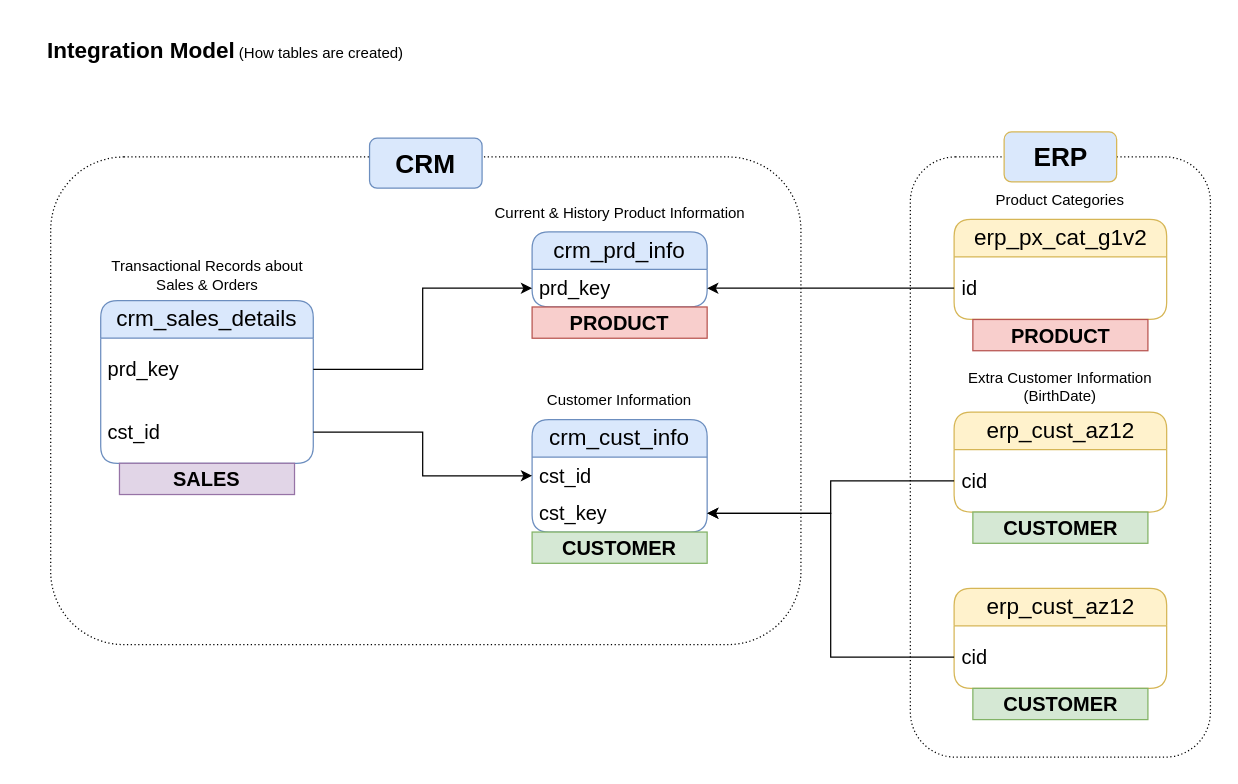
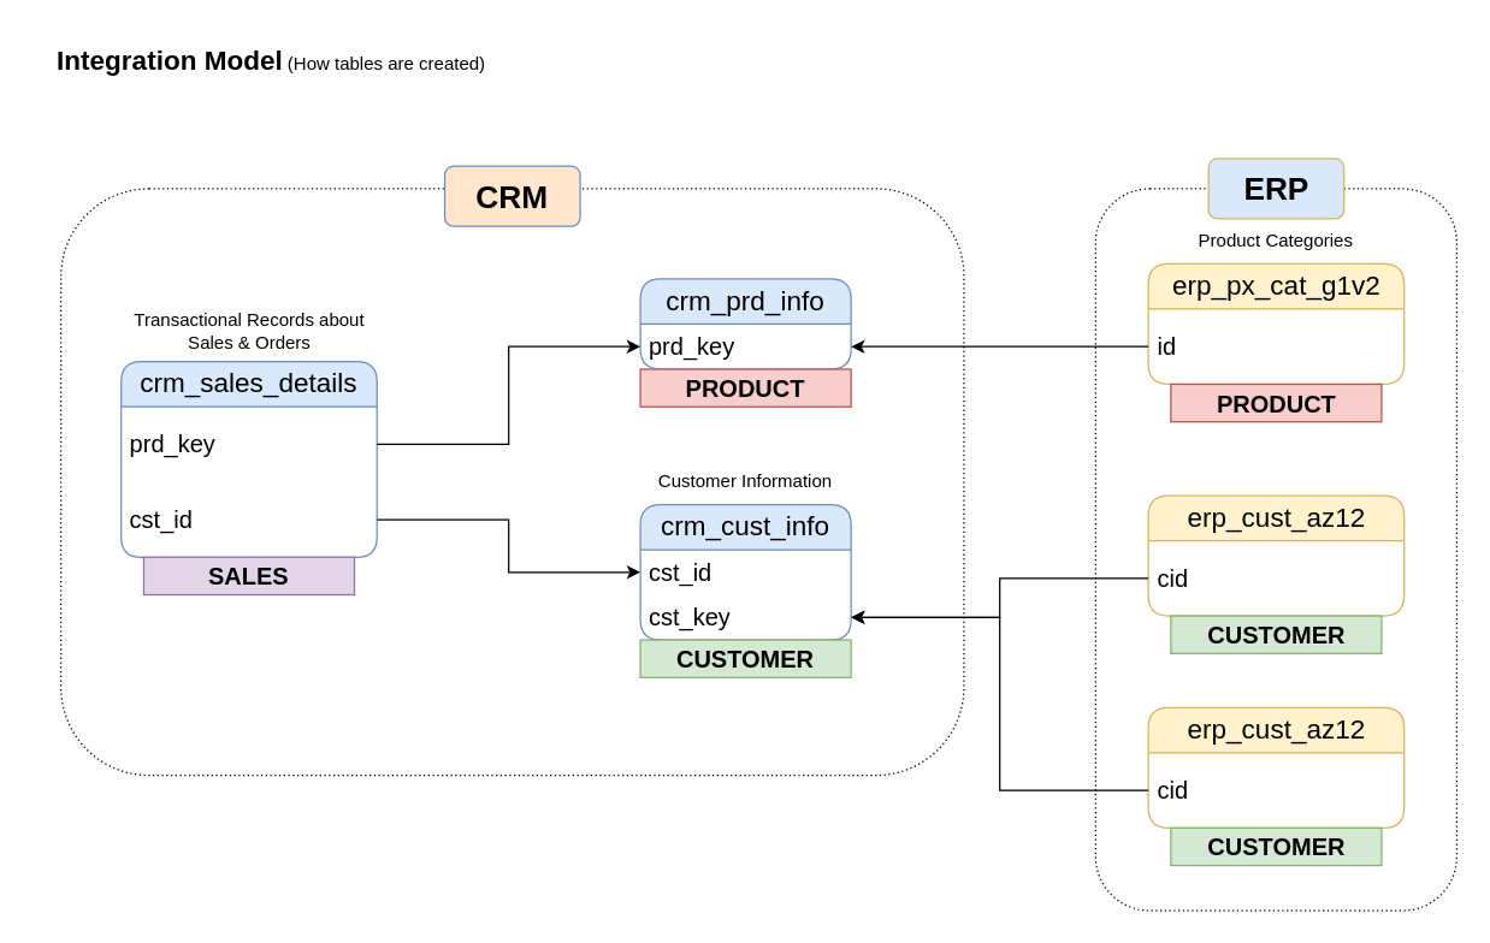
  <mxCell id="0" />
  <mxCell id="1" parent="0" />
  <mxCell id="2" value="erp_cust_az12" style="swimlane;fontStyle=0;childLayout=stackLayout;horizontal=1;startSize=30;horizontalStack=0;resizeParent=1;resizeParentMax=0;resizeLast=0;collapsible=1;marginBottom=0;whiteSpace=wrap;html=1;rounded=1;fillColor=#fff2cc;strokeColor=#d6b656;fontSize=18;" parent="1" vertex="1"><mxGeometry x="762.5" y="470" width="170" height="80" as="geometry" /></mxCell>
  <mxCell id="3" value="cid" style="text;strokeColor=none;fillColor=none;align=left;verticalAlign=middle;spacingLeft=4;spacingRight=4;overflow=hidden;points=[[0,0.5],[1,0.5]];portConstraint=eastwest;rotatable=0;whiteSpace=wrap;html=1;fontSize=16;" parent="2" vertex="1"><mxGeometry y="30" width="170" height="50" as="geometry" /></mxCell>
  <mxCell id="4" value="&lt;b&gt;&lt;font style=&quot;font-size: 18px;&quot;&gt;Integration Model&lt;/font&gt;&lt;/b&gt; (How tables are created)" style="text;html=1;align=center;verticalAlign=middle;whiteSpace=wrap;rounded=0;" parent="1" vertex="1"><mxGeometry x="20" y="20" width="320" height="40" as="geometry" /></mxCell>
  <mxCell id="5" value="crm_cust_info" style="swimlane;fontStyle=0;childLayout=stackLayout;horizontal=1;startSize=30;horizontalStack=0;resizeParent=1;resizeParentMax=0;resizeLast=0;collapsible=1;marginBottom=0;whiteSpace=wrap;html=1;rounded=1;fillColor=#dae8fc;strokeColor=#6c8ebf;fontSize=18;" parent="1" vertex="1"><mxGeometry x="425" y="335" width="140" height="90" as="geometry" /></mxCell>
  <mxCell id="6" value="cst_id" style="text;strokeColor=none;fillColor=none;align=left;verticalAlign=middle;spacingLeft=4;spacingRight=4;overflow=hidden;points=[[0,0.5],[1,0.5]];portConstraint=eastwest;rotatable=0;whiteSpace=wrap;html=1;fontSize=16;" parent="5" vertex="1"><mxGeometry y="30" width="140" height="30" as="geometry" /></mxCell>
  <mxCell id="7" value="cst_key" style="text;strokeColor=none;fillColor=none;align=left;verticalAlign=middle;spacingLeft=4;spacingRight=4;overflow=hidden;points=[[0,0.5],[1,0.5]];portConstraint=eastwest;rotatable=0;whiteSpace=wrap;html=1;fontSize=16;" parent="5" vertex="1"><mxGeometry y="60" width="140" height="30" as="geometry" /></mxCell>
  <mxCell id="8" value="Customer Information" style="text;html=1;align=center;verticalAlign=middle;whiteSpace=wrap;rounded=0;" parent="1" vertex="1"><mxGeometry x="410" y="305" width="170" height="30" as="geometry" /></mxCell>
  <mxCell id="9" value="crm_prd_info" style="swimlane;fontStyle=0;childLayout=stackLayout;horizontal=1;startSize=30;horizontalStack=0;resizeParent=1;resizeParentMax=0;resizeLast=0;collapsible=1;marginBottom=0;whiteSpace=wrap;html=1;rounded=1;fillColor=#dae8fc;strokeColor=#6c8ebf;fontSize=18;" parent="1" vertex="1"><mxGeometry x="425" y="185" width="140" height="60" as="geometry" /></mxCell>
  <mxCell id="10" value="prd_key" style="text;strokeColor=none;fillColor=none;align=left;verticalAlign=middle;spacingLeft=4;spacingRight=4;overflow=hidden;points=[[0,0.5],[1,0.5]];portConstraint=eastwest;rotatable=0;whiteSpace=wrap;html=1;fontSize=16;" parent="9" vertex="1"><mxGeometry y="30" width="140" height="30" as="geometry" /></mxCell>
- <mxCell id="11" value="Current &amp;amp; History Product Information" style="text;html=1;align=center;verticalAlign=middle;whiteSpace=wrap;rounded=0;" parent="1" vertex="1"><mxGeometry x="387.5" y="155" width="215" height="30" as="geometry" /></mxCell>
  <mxCell id="12" value="crm_sales_details" style="swimlane;fontStyle=0;childLayout=stackLayout;horizontal=1;startSize=30;horizontalStack=0;resizeParent=1;resizeParentMax=0;resizeLast=0;collapsible=1;marginBottom=0;whiteSpace=wrap;html=1;rounded=1;fillColor=#dae8fc;strokeColor=#6c8ebf;fontSize=18;" parent="1" vertex="1"><mxGeometry x="80" y="240" width="170" height="130" as="geometry" /></mxCell>
  <mxCell id="13" value="prd_key" style="text;strokeColor=none;fillColor=none;align=left;verticalAlign=middle;spacingLeft=4;spacingRight=4;overflow=hidden;points=[[0,0.5],[1,0.5]];portConstraint=eastwest;rotatable=0;whiteSpace=wrap;html=1;fontSize=16;" parent="12" vertex="1"><mxGeometry y="30" width="170" height="50" as="geometry" /></mxCell>
  <mxCell id="14" value="cst_id" style="text;strokeColor=none;fillColor=none;align=left;verticalAlign=middle;spacingLeft=4;spacingRight=4;overflow=hidden;points=[[0,0.5],[1,0.5]];portConstraint=eastwest;rotatable=0;whiteSpace=wrap;html=1;fontSize=16;" parent="12" vertex="1"><mxGeometry y="80" width="170" height="50" as="geometry" /></mxCell>
  <mxCell id="15" value="Transactional Records about Sales &amp;amp; Orders" style="text;html=1;align=center;verticalAlign=middle;whiteSpace=wrap;rounded=0;" parent="1" vertex="1"><mxGeometry x="87.5" y="205" width="155" height="30" as="geometry" /></mxCell>
  <mxCell id="16" value="erp_cust_az12" style="swimlane;fontStyle=0;childLayout=stackLayout;horizontal=1;startSize=30;horizontalStack=0;resizeParent=1;resizeParentMax=0;resizeLast=0;collapsible=1;marginBottom=0;whiteSpace=wrap;html=1;rounded=1;fillColor=#fff2cc;strokeColor=#d6b656;fontSize=18;" parent="1" vertex="1"><mxGeometry x="762.5" y="329" width="170" height="80" as="geometry" /></mxCell>
  <mxCell id="17" value="cid" style="text;strokeColor=none;fillColor=none;align=left;verticalAlign=middle;spacingLeft=4;spacingRight=4;overflow=hidden;points=[[0,0.5],[1,0.5]];portConstraint=eastwest;rotatable=0;whiteSpace=wrap;html=1;fontSize=16;" parent="16" vertex="1"><mxGeometry y="30" width="170" height="50" as="geometry" /></mxCell>
- <mxCell id="18" value="Extra Customer Information (BirthDate)" style="text;html=1;align=center;verticalAlign=middle;whiteSpace=wrap;rounded=0;" parent="1" vertex="1"><mxGeometry x="770" y="294" width="155" height="30" as="geometry" /></mxCell>
  <mxCell id="19" style="edgeStyle=orthogonalEdgeStyle;rounded=0;orthogonalLoop=1;jettySize=auto;html=1;entryX=0;entryY=0.5;entryDx=0;entryDy=0;" parent="1" source="13" target="10" edge="1"><mxGeometry relative="1" as="geometry" /></mxCell>
  <mxCell id="20" style="edgeStyle=orthogonalEdgeStyle;rounded=0;orthogonalLoop=1;jettySize=auto;html=1;entryX=0;entryY=0.5;entryDx=0;entryDy=0;" parent="1" source="14" target="6" edge="1"><mxGeometry relative="1" as="geometry" /></mxCell>
  <mxCell id="21" style="edgeStyle=orthogonalEdgeStyle;rounded=0;orthogonalLoop=1;jettySize=auto;html=1;entryX=1;entryY=0.5;entryDx=0;entryDy=0;" parent="1" source="17" target="7" edge="1"><mxGeometry relative="1" as="geometry" /></mxCell>
  <mxCell id="22" style="edgeStyle=orthogonalEdgeStyle;rounded=0;orthogonalLoop=1;jettySize=auto;html=1;entryX=1;entryY=0.5;entryDx=0;entryDy=0;" parent="1" source="3" target="7" edge="1"><mxGeometry relative="1" as="geometry" /></mxCell>
  <mxCell id="23" value="erp_px_cat_g1v2" style="swimlane;fontStyle=0;childLayout=stackLayout;horizontal=1;startSize=30;horizontalStack=0;resizeParent=1;resizeParentMax=0;resizeLast=0;collapsible=1;marginBottom=0;whiteSpace=wrap;html=1;rounded=1;fillColor=#fff2cc;strokeColor=#d6b656;fontSize=18;" parent="1" vertex="1"><mxGeometry x="762.5" y="175" width="170" height="80" as="geometry" /></mxCell>
  <mxCell id="24" value="id" style="text;strokeColor=none;fillColor=none;align=left;verticalAlign=middle;spacingLeft=4;spacingRight=4;overflow=hidden;points=[[0,0.5],[1,0.5]];portConstraint=eastwest;rotatable=0;whiteSpace=wrap;html=1;fontSize=16;" parent="23" vertex="1"><mxGeometry y="30" width="170" height="50" as="geometry" /></mxCell>
  <mxCell id="25" value="" style="rounded=1;whiteSpace=wrap;html=1;fillColor=none;dashed=1;dashPattern=1 2;" parent="1" vertex="1"><mxGeometry x="40" y="125" width="600" height="390" as="geometry" /></mxCell>
  <mxCell id="26" value="Product Categories" style="text;html=1;align=center;verticalAlign=middle;whiteSpace=wrap;rounded=0;" parent="1" vertex="1"><mxGeometry x="770" y="145" width="155" height="30" as="geometry" /></mxCell>
  <mxCell id="27" style="edgeStyle=orthogonalEdgeStyle;rounded=0;orthogonalLoop=1;jettySize=auto;html=1;entryX=1;entryY=0.5;entryDx=0;entryDy=0;" parent="1" source="24" target="10" edge="1"><mxGeometry relative="1" as="geometry" /></mxCell>
- <mxCell id="28" value="&lt;font style=&quot;font-size: 21px;&quot;&gt;&lt;b&gt;CRM&lt;/b&gt;&lt;/font&gt;" style="rounded=1;whiteSpace=wrap;html=1;fillColor=#dae8fc;strokeColor=#6c8ebf;" parent="1" vertex="1"><mxGeometry x="295" y="110" width="90" height="40" as="geometry" /></mxCell>
+ <mxCell id="28" value="&lt;font style=&quot;font-size: 21px;&quot;&gt;&lt;b&gt;CRM&lt;/b&gt;&lt;/font&gt;" style="rounded=1;whiteSpace=wrap;html=1;fillColor=#ffe6cc;strokeColor=#6c8ebf;" parent="1" vertex="1"><mxGeometry x="295" y="110" width="90" height="40" as="geometry" /></mxCell>
  <mxCell id="29" value="" style="rounded=1;whiteSpace=wrap;html=1;fillColor=none;dashed=1;dashPattern=1 2;" parent="1" vertex="1"><mxGeometry x="727.5" y="125" width="240" height="480" as="geometry" /></mxCell>
  <mxCell id="30" value="&lt;font style=&quot;font-size: 21px;&quot;&gt;&lt;b&gt;ERP&lt;/b&gt;&lt;/font&gt;" style="rounded=1;whiteSpace=wrap;html=1;fillColor=#dae8fc;strokeColor=#d6b656;" parent="1" vertex="1"><mxGeometry x="802.5" y="105" width="90" height="40" as="geometry" /></mxCell>
  <mxCell id="31" value="&lt;b&gt;PRODUCT&lt;/b&gt;" style="text;html=1;strokeColor=#b85450;fillColor=#f8cecc;align=center;verticalAlign=middle;whiteSpace=wrap;overflow=hidden;fontSize=16;" parent="1" vertex="1"><mxGeometry x="777.5" y="255" width="140" height="25" as="geometry" /></mxCell>
  <mxCell id="32" value="&lt;b&gt;SALES&lt;/b&gt;" style="text;html=1;strokeColor=#9673a6;fillColor=#e1d5e7;align=center;verticalAlign=middle;whiteSpace=wrap;overflow=hidden;fontSize=16;" parent="1" vertex="1"><mxGeometry x="95" y="370" width="140" height="25" as="geometry" /></mxCell>
  <mxCell id="33" value="&lt;b&gt;CUSTOMER&lt;/b&gt;" style="text;html=1;strokeColor=#82b366;fillColor=#d5e8d4;align=center;verticalAlign=middle;whiteSpace=wrap;overflow=hidden;fontSize=16;" parent="1" vertex="1"><mxGeometry x="777.5" y="409" width="140" height="25" as="geometry" /></mxCell>
  <mxCell id="34" value="&lt;b&gt;CUSTOMER&lt;/b&gt;" style="text;html=1;strokeColor=#82b366;fillColor=#d5e8d4;align=center;verticalAlign=middle;whiteSpace=wrap;overflow=hidden;fontSize=16;" parent="1" vertex="1"><mxGeometry x="777.5" y="550" width="140" height="25" as="geometry" /></mxCell>
  <mxCell id="35" value="&lt;b&gt;PRODUCT&lt;/b&gt;" style="text;html=1;strokeColor=#b85450;fillColor=#f8cecc;align=center;verticalAlign=middle;whiteSpace=wrap;overflow=hidden;fontSize=16;" parent="1" vertex="1"><mxGeometry x="425" y="245" width="140" height="25" as="geometry" /></mxCell>
  <mxCell id="36" value="&lt;b&gt;CUSTOMER&lt;/b&gt;" style="text;html=1;strokeColor=#82b366;fillColor=#d5e8d4;align=center;verticalAlign=middle;whiteSpace=wrap;overflow=hidden;fontSize=16;" vertex="1" parent="1"><mxGeometry x="425" y="425" width="140" height="25" as="geometry" /></mxCell>
